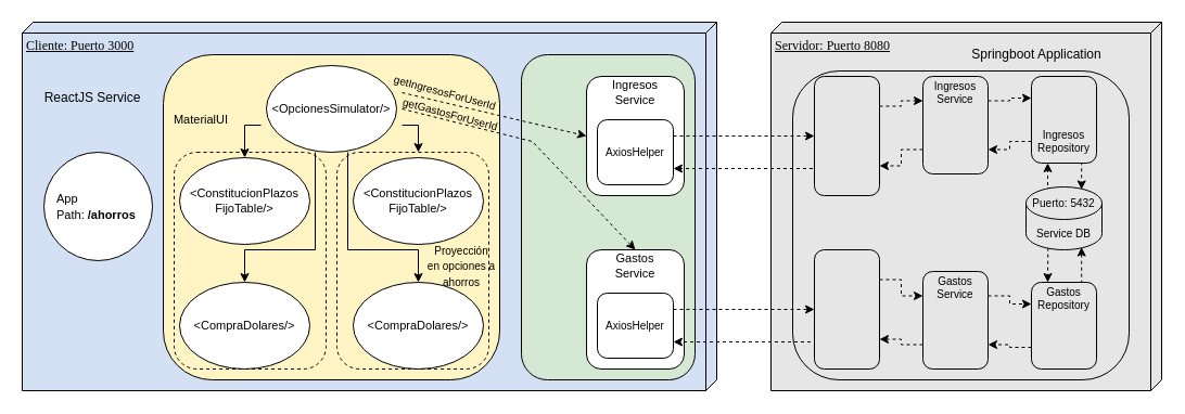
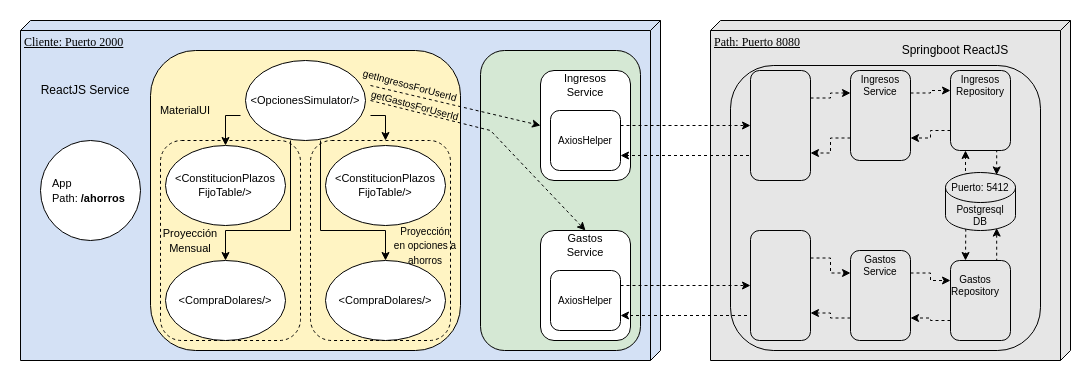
  <mxCell id="0" />
  <mxCell id="1" parent="0" />
- <mxCell id="2" value="Cliente: Puerto 3000" style="verticalAlign=top;align=left;spacingTop=8;spacingLeft=2;spacingRight=12;shape=cube;size=10;direction=south;fontStyle=4;html=1;rounded=0;shadow=0;comic=0;labelBackgroundColor=none;strokeWidth=1;fontFamily=Verdana;fontSize=12;fillColor=#D4E1F5;" parent="1" vertex="1"><mxGeometry x="20" y="20" width="640" height="340" as="geometry" /></mxCell>
- <mxCell id="3" value="Servidor: Puerto 8080" style="verticalAlign=top;align=left;spacingTop=8;spacingLeft=2;spacingRight=12;shape=cube;size=10;direction=south;fontStyle=4;html=1;rounded=0;shadow=0;comic=0;labelBackgroundColor=none;strokeWidth=1;fontFamily=Verdana;fontSize=12;fillColor=#E6E6E6;" parent="1" vertex="1"><mxGeometry x="710" y="20" width="360" height="340" as="geometry" /></mxCell>
+ <mxCell id="2" value="Cliente: Puerto 2000" style="verticalAlign=top;align=left;spacingTop=8;spacingLeft=2;spacingRight=12;shape=cube;size=10;direction=south;fontStyle=4;html=1;rounded=0;shadow=0;comic=0;labelBackgroundColor=none;strokeWidth=1;fontFamily=Verdana;fontSize=12;fillColor=#D4E1F5;" parent="1" vertex="1"><mxGeometry x="20" y="20" width="640" height="340" as="geometry" /></mxCell>
+ <mxCell id="3" value="Path: Puerto 8080" style="verticalAlign=top;align=left;spacingTop=8;spacingLeft=2;spacingRight=12;shape=cube;size=10;direction=south;fontStyle=4;html=1;rounded=0;shadow=0;comic=0;labelBackgroundColor=none;strokeWidth=1;fontFamily=Verdana;fontSize=12;fillColor=#E6E6E6;" parent="1" vertex="1"><mxGeometry x="710" y="20" width="360" height="340" as="geometry" /></mxCell>
  <mxCell id="4" style="edgeStyle=elbowEdgeStyle;rounded=0;html=1;labelBackgroundColor=none;startArrow=none;startFill=0;startSize=8;endArrow=none;endFill=0;endSize=16;fontFamily=Verdana;fontSize=12;" parent="1" edge="1"><mxGeometry relative="1" as="geometry"><mxPoint x="650" y="180" as="sourcePoint" /><mxPoint x="650" y="145" as="targetPoint" /></mxGeometry></mxCell>
  <mxCell id="5" value="" style="ellipse;whiteSpace=wrap;html=1;aspect=fixed;" vertex="1" parent="1"><mxGeometry x="40" y="140" width="100" height="100" as="geometry" /></mxCell>
  <mxCell id="6" value="&lt;font style=&quot;font-size: 11px;&quot;&gt;App&lt;br&gt;Path: &lt;b&gt;/ahorros&lt;/b&gt;&lt;/font&gt;" style="text;html=1;strokeColor=none;fillColor=none;align=left;verticalAlign=middle;whiteSpace=wrap;rounded=0;" vertex="1" parent="1"><mxGeometry x="50" y="175" width="100" height="30" as="geometry" /></mxCell>
  <mxCell id="7" value="" style="rounded=1;whiteSpace=wrap;html=1;fontSize=11;fillColor=#FFF4C3;" vertex="1" parent="1"><mxGeometry x="150" y="50" width="310" height="300" as="geometry" /></mxCell>
  <mxCell id="8" style="edgeStyle=orthogonalEdgeStyle;rounded=0;orthogonalLoop=1;jettySize=auto;html=1;entryX=0.5;entryY=0;entryDx=0;entryDy=0;fontSize=11;" edge="1" parent="1" target="18"><mxGeometry relative="1" as="geometry"><mxPoint x="290" y="140" as="sourcePoint" /><Array as="points"><mxPoint x="290" y="230" /><mxPoint x="225" y="230" /></Array></mxGeometry></mxCell>
  <mxCell id="9" style="edgeStyle=orthogonalEdgeStyle;rounded=0;orthogonalLoop=1;jettySize=auto;html=1;fontSize=11;" edge="1" parent="1" target="20"><mxGeometry relative="1" as="geometry"><mxPoint x="320" y="140" as="sourcePoint" /><Array as="points"><mxPoint x="320" y="230" /><mxPoint x="385" y="230" /></Array></mxGeometry></mxCell>
  <mxCell id="10" value="" style="ellipse;whiteSpace=wrap;html=1;fontSize=11;" vertex="1" parent="1"><mxGeometry x="245" y="60" width="120" height="80" as="geometry" /></mxCell>
  <mxCell id="11" style="edgeStyle=orthogonalEdgeStyle;rounded=0;orthogonalLoop=1;jettySize=auto;html=1;exitX=0;exitY=1;exitDx=0;exitDy=0;entryX=0.5;entryY=0;entryDx=0;entryDy=0;fontSize=11;" edge="1" parent="1" source="13" target="14"><mxGeometry relative="1" as="geometry" /></mxCell>
  <mxCell id="12" style="edgeStyle=orthogonalEdgeStyle;rounded=0;orthogonalLoop=1;jettySize=auto;html=1;exitX=1;exitY=1;exitDx=0;exitDy=0;fontSize=11;" edge="1" parent="1" source="13"><mxGeometry relative="1" as="geometry"><mxPoint x="385" y="140" as="targetPoint" /></mxGeometry></mxCell>
  <mxCell id="13" value="&amp;lt;OpcionesSimulator/&amp;gt;" style="text;html=1;strokeColor=none;fillColor=none;align=center;verticalAlign=middle;whiteSpace=wrap;rounded=0;fontSize=11;" vertex="1" parent="1"><mxGeometry x="240" y="85" width="130" height="30" as="geometry" /></mxCell>
  <mxCell id="14" value="" style="ellipse;whiteSpace=wrap;html=1;fontSize=11;" vertex="1" parent="1"><mxGeometry x="165" y="145" width="120" height="80" as="geometry" /></mxCell>
  <mxCell id="15" value="&amp;lt;ConstitucionPlazos&lt;br&gt;FijoTable/&amp;gt;" style="text;html=1;strokeColor=none;fillColor=none;align=center;verticalAlign=middle;whiteSpace=wrap;rounded=0;fontSize=11;" vertex="1" parent="1"><mxGeometry x="160" y="170" width="130" height="30" as="geometry" /></mxCell>
  <mxCell id="16" value="" style="ellipse;whiteSpace=wrap;html=1;fontSize=11;" vertex="1" parent="1"><mxGeometry x="325" y="145" width="120" height="80" as="geometry" /></mxCell>
  <mxCell id="17" value="&amp;lt;ConstitucionPlazos&lt;br&gt;FijoTable/&amp;gt;" style="text;html=1;strokeColor=none;fillColor=none;align=center;verticalAlign=middle;whiteSpace=wrap;rounded=0;fontSize=11;" vertex="1" parent="1"><mxGeometry x="320" y="170" width="130" height="30" as="geometry" /></mxCell>
  <mxCell id="18" value="" style="ellipse;whiteSpace=wrap;html=1;fontSize=11;" vertex="1" parent="1"><mxGeometry x="165" y="260" width="120" height="80" as="geometry" /></mxCell>
  <mxCell id="19" value="&amp;lt;CompraDolares/&amp;gt;" style="text;html=1;strokeColor=none;fillColor=none;align=center;verticalAlign=middle;whiteSpace=wrap;rounded=0;fontSize=11;" vertex="1" parent="1"><mxGeometry x="160" y="285" width="130" height="30" as="geometry" /></mxCell>
  <mxCell id="20" value="" style="ellipse;whiteSpace=wrap;html=1;fontSize=11;" vertex="1" parent="1"><mxGeometry x="325" y="260" width="120" height="80" as="geometry" /></mxCell>
  <mxCell id="21" value="&amp;lt;CompraDolares/&amp;gt;" style="text;html=1;strokeColor=none;fillColor=none;align=center;verticalAlign=middle;whiteSpace=wrap;rounded=0;fontSize=11;" vertex="1" parent="1"><mxGeometry x="320" y="285" width="130" height="30" as="geometry" /></mxCell>
  <mxCell id="22" value="" style="rounded=1;whiteSpace=wrap;html=1;fontSize=11;fillColor=#D5E8D4;" vertex="1" parent="1"><mxGeometry x="480" y="50" width="160" height="300" as="geometry" /></mxCell>
  <mxCell id="23" value="MaterialUI" style="text;html=1;strokeColor=none;fillColor=none;align=center;verticalAlign=middle;whiteSpace=wrap;rounded=0;fontSize=11;" vertex="1" parent="1"><mxGeometry x="155" y="95" width="60" height="30" as="geometry" /></mxCell>
  <mxCell id="24" value="" style="rounded=1;whiteSpace=wrap;html=1;fontSize=11;" vertex="1" parent="1"><mxGeometry x="540" y="70" width="90" height="110" as="geometry" /></mxCell>
  <mxCell id="25" value="" style="rounded=1;whiteSpace=wrap;html=1;fontSize=11;" vertex="1" parent="1"><mxGeometry x="540" y="230" width="90" height="110" as="geometry" /></mxCell>
  <mxCell id="26" value="Ingresos Service" style="text;html=1;strokeColor=none;fillColor=none;align=center;verticalAlign=middle;whiteSpace=wrap;rounded=0;fontSize=11;" vertex="1" parent="1"><mxGeometry x="550" y="70" width="70" height="30" as="geometry" /></mxCell>
  <mxCell id="27" value="Gastos Service" style="text;html=1;strokeColor=none;fillColor=none;align=center;verticalAlign=middle;whiteSpace=wrap;rounded=0;fontSize=11;" vertex="1" parent="1"><mxGeometry x="550" y="230" width="70" height="30" as="geometry" /></mxCell>
  <mxCell id="28" value="" style="endArrow=classic;html=1;rounded=0;fontSize=11;exitX=1;exitY=0;exitDx=0;exitDy=0;entryX=0;entryY=0.5;entryDx=0;entryDy=0;dashed=1;" edge="1" parent="1" source="13" target="24"><mxGeometry relative="1" as="geometry"><mxPoint x="500" y="100" as="sourcePoint" /><mxPoint x="600" y="100" as="targetPoint" /></mxGeometry></mxCell>
  <mxCell id="29" value="&lt;font style=&quot;font-size: 10px;&quot;&gt;getIngresosForUserId&lt;/font&gt;" style="text;html=1;strokeColor=none;fillColor=none;align=center;verticalAlign=middle;whiteSpace=wrap;rounded=0;fontSize=11;rotation=15;" vertex="1" parent="1"><mxGeometry x="380" y="70" width="60" height="30" as="geometry" /></mxCell>
  <mxCell id="30" value="" style="endArrow=classic;html=1;rounded=0;fontSize=11;exitX=1;exitY=0.5;exitDx=0;exitDy=0;entryX=0.5;entryY=0;entryDx=0;entryDy=0;dashed=1;" edge="1" parent="1" source="13" target="27"><mxGeometry relative="1" as="geometry"><mxPoint x="370" y="105" as="sourcePoint" /><mxPoint x="540" y="145" as="targetPoint" /><Array as="points"><mxPoint x="490" y="130" /></Array></mxGeometry></mxCell>
  <mxCell id="31" value="&lt;font style=&quot;font-size: 10px;&quot;&gt;getGastosForUserId&lt;/font&gt;" style="text;html=1;strokeColor=none;fillColor=none;align=center;verticalAlign=middle;whiteSpace=wrap;rounded=0;fontSize=11;rotation=15;" vertex="1" parent="1"><mxGeometry x="385" y="90" width="60" height="30" as="geometry" /></mxCell>
  <mxCell id="32" value="" style="rounded=1;whiteSpace=wrap;html=1;fontSize=10;fillColor=#FFFFFF;" vertex="1" parent="1"><mxGeometry x="550" y="110" width="70" height="60" as="geometry" /></mxCell>
  <mxCell id="33" value="" style="rounded=1;whiteSpace=wrap;html=1;fontSize=10;fillColor=#FFFFFF;" vertex="1" parent="1"><mxGeometry x="550" y="270" width="70" height="60" as="geometry" /></mxCell>
  <mxCell id="34" value="AxiosHelper" style="text;html=1;strokeColor=none;fillColor=none;align=center;verticalAlign=middle;whiteSpace=wrap;rounded=0;fontSize=10;" vertex="1" parent="1"><mxGeometry x="555" y="125" width="60" height="30" as="geometry" /></mxCell>
  <mxCell id="35" value="AxiosHelper" style="text;html=1;strokeColor=none;fillColor=none;align=center;verticalAlign=middle;whiteSpace=wrap;rounded=0;fontSize=10;" vertex="1" parent="1"><mxGeometry x="555" y="285" width="60" height="30" as="geometry" /></mxCell>
  <mxCell id="36" value="" style="rounded=1;whiteSpace=wrap;html=1;fontSize=10;fillColor=#E6E6E6;" vertex="1" parent="1"><mxGeometry x="730" y="65" width="310" height="285" as="geometry" /></mxCell>
- <mxCell id="37" value="&lt;font style=&quot;font-size: 12px;&quot;&gt;Springboot Application&lt;/font&gt;" style="text;html=1;strokeColor=none;fillColor=none;align=center;verticalAlign=middle;whiteSpace=wrap;rounded=0;fontSize=10;" vertex="1" parent="1"><mxGeometry x="890" y="30" width="130" height="40" as="geometry" /></mxCell>
+ <mxCell id="37" value="&lt;font style=&quot;font-size: 12px;&quot;&gt;Springboot ReactJS&lt;/font&gt;" style="text;html=1;strokeColor=none;fillColor=none;align=center;verticalAlign=middle;whiteSpace=wrap;rounded=0;fontSize=10;" vertex="1" parent="1"><mxGeometry x="890" y="30" width="130" height="40" as="geometry" /></mxCell>
  <mxCell id="38" style="edgeStyle=orthogonalEdgeStyle;rounded=0;orthogonalLoop=1;jettySize=auto;html=1;exitX=0;exitY=0.75;exitDx=0;exitDy=0;entryX=1;entryY=0.75;entryDx=0;entryDy=0;dashed=1;fontSize=10;" edge="1" parent="1" source="40" target="32"><mxGeometry relative="1" as="geometry"><Array as="points"><mxPoint x="760" y="155" /></Array></mxGeometry></mxCell>
  <mxCell id="39" style="edgeStyle=orthogonalEdgeStyle;rounded=0;orthogonalLoop=1;jettySize=auto;html=1;exitX=1;exitY=0.25;exitDx=0;exitDy=0;entryX=0;entryY=0.25;entryDx=0;entryDy=0;dashed=1;fontSize=10;" edge="1" parent="1" source="40" target="48"><mxGeometry relative="1" as="geometry" /></mxCell>
  <mxCell id="40" value="" style="rounded=1;whiteSpace=wrap;html=1;fontSize=10;fillColor=#E6E6E6;" vertex="1" parent="1"><mxGeometry x="750" y="70" width="60" height="110" as="geometry" /></mxCell>
  <mxCell id="41" style="edgeStyle=orthogonalEdgeStyle;rounded=0;orthogonalLoop=1;jettySize=auto;html=1;exitX=0;exitY=0.75;exitDx=0;exitDy=0;entryX=1;entryY=0.75;entryDx=0;entryDy=0;dashed=1;fontSize=10;" edge="1" parent="1" source="43" target="33"><mxGeometry relative="1" as="geometry"><Array as="points"><mxPoint x="750" y="315" /></Array></mxGeometry></mxCell>
  <mxCell id="42" style="edgeStyle=orthogonalEdgeStyle;rounded=0;orthogonalLoop=1;jettySize=auto;html=1;exitX=1;exitY=0.25;exitDx=0;exitDy=0;entryX=0;entryY=0.25;entryDx=0;entryDy=0;dashed=1;fontSize=10;" edge="1" parent="1" source="43" target="51"><mxGeometry relative="1" as="geometry" /></mxCell>
  <mxCell id="43" value="" style="rounded=1;whiteSpace=wrap;html=1;fontSize=10;fillColor=#E6E6E6;" vertex="1" parent="1"><mxGeometry x="750" y="230" width="60" height="110" as="geometry" /></mxCell>
  <mxCell id="44" style="edgeStyle=orthogonalEdgeStyle;rounded=0;orthogonalLoop=1;jettySize=auto;html=1;exitX=1;exitY=0.25;exitDx=0;exitDy=0;entryX=0;entryY=0.5;entryDx=0;entryDy=0;dashed=1;fontSize=10;" edge="1" parent="1" source="32" target="40"><mxGeometry relative="1" as="geometry" /></mxCell>
  <mxCell id="45" style="edgeStyle=orthogonalEdgeStyle;rounded=0;orthogonalLoop=1;jettySize=auto;html=1;exitX=1;exitY=0.25;exitDx=0;exitDy=0;dashed=1;fontSize=10;" edge="1" parent="1"><mxGeometry relative="1" as="geometry"><mxPoint x="620" y="285" as="sourcePoint" /><mxPoint x="750" y="285" as="targetPoint" /></mxGeometry></mxCell>
  <mxCell id="46" style="edgeStyle=orthogonalEdgeStyle;rounded=0;orthogonalLoop=1;jettySize=auto;html=1;exitX=0;exitY=0.75;exitDx=0;exitDy=0;entryX=1;entryY=0.75;entryDx=0;entryDy=0;dashed=1;fontSize=10;" edge="1" parent="1" source="48" target="40"><mxGeometry relative="1" as="geometry" /></mxCell>
  <mxCell id="47" style="edgeStyle=orthogonalEdgeStyle;rounded=0;orthogonalLoop=1;jettySize=auto;html=1;exitX=1;exitY=0.25;exitDx=0;exitDy=0;entryX=0;entryY=0.25;entryDx=0;entryDy=0;dashed=1;fontSize=10;" edge="1" parent="1" source="48" target="59"><mxGeometry relative="1" as="geometry" /></mxCell>
  <mxCell id="48" value="" style="rounded=1;whiteSpace=wrap;html=1;fontSize=10;fillColor=#E6E6E6;" vertex="1" parent="1"><mxGeometry x="850" y="70" width="60" height="90" as="geometry" /></mxCell>
  <mxCell id="49" style="edgeStyle=orthogonalEdgeStyle;rounded=0;orthogonalLoop=1;jettySize=auto;html=1;exitX=0;exitY=0.75;exitDx=0;exitDy=0;entryX=1;entryY=0.75;entryDx=0;entryDy=0;dashed=1;fontSize=10;" edge="1" parent="1" source="51" target="43"><mxGeometry relative="1" as="geometry" /></mxCell>
  <mxCell id="50" style="edgeStyle=orthogonalEdgeStyle;rounded=0;orthogonalLoop=1;jettySize=auto;html=1;exitX=1;exitY=0.25;exitDx=0;exitDy=0;entryX=0;entryY=0.25;entryDx=0;entryDy=0;dashed=1;fontSize=10;" edge="1" parent="1" source="51" target="55"><mxGeometry relative="1" as="geometry" /></mxCell>
  <mxCell id="51" value="" style="rounded=1;whiteSpace=wrap;html=1;fontSize=10;fillColor=#E6E6E6;" vertex="1" parent="1"><mxGeometry x="850" y="250" width="60" height="90" as="geometry" /></mxCell>
  <mxCell id="52" style="edgeStyle=orthogonalEdgeStyle;rounded=0;orthogonalLoop=1;jettySize=auto;html=1;exitX=0;exitY=0.75;exitDx=0;exitDy=0;entryX=1;entryY=0.75;entryDx=0;entryDy=0;dashed=1;fontSize=10;" edge="1" parent="1" source="55" target="51"><mxGeometry relative="1" as="geometry" /></mxCell>
  <mxCell id="53" style="edgeStyle=orthogonalEdgeStyle;rounded=0;orthogonalLoop=1;jettySize=auto;html=1;exitX=0.75;exitY=0;exitDx=0;exitDy=0;entryX=0.731;entryY=0.958;entryDx=0;entryDy=0;entryPerimeter=0;dashed=1;fontSize=10;" edge="1" parent="1" source="55" target="60"><mxGeometry relative="1" as="geometry" /></mxCell>
  <mxCell id="54" style="edgeStyle=orthogonalEdgeStyle;rounded=0;orthogonalLoop=1;jettySize=auto;html=1;exitX=0.29;exitY=0.968;exitDx=0;exitDy=0;entryX=0.25;entryY=0;entryDx=0;entryDy=0;dashed=1;fontSize=10;exitPerimeter=0;" edge="1" parent="1" source="60" target="55"><mxGeometry relative="1" as="geometry" /></mxCell>
  <mxCell id="55" value="" style="rounded=1;whiteSpace=wrap;html=1;fontSize=10;fillColor=#E6E6E6;" vertex="1" parent="1"><mxGeometry x="950" y="260" width="60" height="80" as="geometry" /></mxCell>
  <mxCell id="56" style="edgeStyle=orthogonalEdgeStyle;rounded=0;orthogonalLoop=1;jettySize=auto;html=1;exitX=0;exitY=0.75;exitDx=0;exitDy=0;entryX=1;entryY=0.75;entryDx=0;entryDy=0;dashed=1;fontSize=10;" edge="1" parent="1" source="59" target="48"><mxGeometry relative="1" as="geometry" /></mxCell>
  <mxCell id="57" style="edgeStyle=orthogonalEdgeStyle;rounded=0;orthogonalLoop=1;jettySize=auto;html=1;exitX=0.75;exitY=1;exitDx=0;exitDy=0;entryX=0.731;entryY=0.042;entryDx=0;entryDy=0;entryPerimeter=0;dashed=1;fontSize=10;" edge="1" parent="1" source="59" target="60"><mxGeometry relative="1" as="geometry" /></mxCell>
  <mxCell id="58" style="edgeStyle=orthogonalEdgeStyle;rounded=0;orthogonalLoop=1;jettySize=auto;html=1;exitX=0.331;exitY=0.022;exitDx=0;exitDy=0;entryX=0.25;entryY=1;entryDx=0;entryDy=0;dashed=1;fontSize=10;exitPerimeter=0;" edge="1" parent="1" source="60" target="59"><mxGeometry relative="1" as="geometry" /></mxCell>
  <mxCell id="59" value="" style="rounded=1;whiteSpace=wrap;html=1;fontSize=10;fillColor=#E6E6E6;" vertex="1" parent="1"><mxGeometry x="950" y="70" width="60" height="80" as="geometry" /></mxCell>
  <mxCell id="60" value="" style="shape=cylinder3;whiteSpace=wrap;html=1;boundedLbl=1;backgroundOutline=1;size=15;fontSize=10;fillColor=#E6E6E6;" vertex="1" parent="1"><mxGeometry x="945" y="172" width="70" height="58" as="geometry" /></mxCell>
  <mxCell id="61" value="Ingresos Service" style="text;html=1;strokeColor=none;fillColor=none;align=center;verticalAlign=middle;whiteSpace=wrap;rounded=0;fontSize=10;" vertex="1" parent="1"><mxGeometry x="865" y="70" width="30" height="30" as="geometry" /></mxCell>
  <mxCell id="62" value="Gastos Service" style="text;html=1;strokeColor=none;fillColor=none;align=center;verticalAlign=middle;whiteSpace=wrap;rounded=0;fontSize=10;" vertex="1" parent="1"><mxGeometry x="865" y="250" width="30" height="30" as="geometry" /></mxCell>
- <mxCell id="63" value="Ingresos Repository" style="text;html=1;strokeColor=none;fillColor=none;align=center;verticalAlign=middle;whiteSpace=wrap;rounded=0;fontSize=10;" vertex="1" parent="1"><mxGeometry x="965" y="115" width="30" height="30" as="geometry" /></mxCell>
- <mxCell id="64" value="Gastos Repository" style="text;html=1;strokeColor=none;fillColor=none;align=center;verticalAlign=middle;whiteSpace=wrap;rounded=0;fontSize=10;" vertex="1" parent="1"><mxGeometry x="965" y="260" width="30" height="30" as="geometry" /></mxCell>
- <mxCell id="65" value="Service DB" style="text;html=1;strokeColor=none;fillColor=none;align=center;verticalAlign=middle;whiteSpace=wrap;rounded=0;fontSize=10;" vertex="1" parent="1"><mxGeometry x="950" y="200" width="60" height="30" as="geometry" /></mxCell>
- <mxCell id="66" value="Puerto: 5432" style="text;html=1;strokeColor=none;fillColor=none;align=center;verticalAlign=middle;whiteSpace=wrap;rounded=0;fontSize=10;" vertex="1" parent="1"><mxGeometry x="945" y="172" width="70" height="30" as="geometry" /></mxCell>
+ <mxCell id="63" value="Ingresos Repository" style="text;html=1;strokeColor=none;fillColor=none;align=center;verticalAlign=middle;whiteSpace=wrap;rounded=0;fontSize=10;" vertex="1" parent="1"><mxGeometry x="965" y="70" width="30" height="30" as="geometry" /></mxCell>
+ <mxCell id="64" value="Gastos Repository" style="text;html=1;strokeColor=none;fillColor=none;align=center;verticalAlign=middle;whiteSpace=wrap;rounded=0;fontSize=10;" vertex="1" parent="1"><mxGeometry x="960" y="270" width="30" height="30" as="geometry" /></mxCell>
+ <mxCell id="65" value="Postgresql DB" style="text;html=1;strokeColor=none;fillColor=none;align=center;verticalAlign=middle;whiteSpace=wrap;rounded=0;fontSize=10;" vertex="1" parent="1"><mxGeometry x="950" y="200" width="60" height="30" as="geometry" /></mxCell>
+ <mxCell id="66" value="Puerto: 5412" style="text;html=1;strokeColor=none;fillColor=none;align=center;verticalAlign=middle;whiteSpace=wrap;rounded=0;fontSize=10;" vertex="1" parent="1"><mxGeometry x="945" y="172" width="70" height="30" as="geometry" /></mxCell>
  <mxCell id="67" value="ReactJS Service" style="text;html=1;strokeColor=none;fillColor=none;align=center;verticalAlign=middle;whiteSpace=wrap;rounded=0;fontSize=12;" vertex="1" parent="1"><mxGeometry x="30" y="60" width="110" height="60" as="geometry" /></mxCell>
  <mxCell id="68" value="" style="rounded=1;whiteSpace=wrap;html=1;fontSize=12;fillColor=none;dashed=1;" vertex="1" parent="1"><mxGeometry x="160" y="140" width="140" height="200" as="geometry" /></mxCell>
  <mxCell id="69" value="" style="rounded=1;whiteSpace=wrap;html=1;fontSize=12;fillColor=none;dashed=1;" vertex="1" parent="1"><mxGeometry x="310" y="140" width="140" height="200" as="geometry" /></mxCell>
+ <mxCell id="70" value="&lt;font style=&quot;font-size: 11px;&quot;&gt;Proyección&lt;br&gt;Mensual&lt;/font&gt;" style="text;html=1;strokeColor=none;fillColor=none;align=center;verticalAlign=middle;whiteSpace=wrap;rounded=0;dashed=1;fontSize=12;" vertex="1" parent="1"><mxGeometry x="160" y="225" width="60" height="30" as="geometry" /></mxCell>
  <mxCell id="71" value="&lt;font style=&quot;font-size: 10px;&quot;&gt;Proyección&lt;br&gt;en opciones a ahorros&lt;/font&gt;" style="text;html=1;strokeColor=none;fillColor=none;align=center;verticalAlign=middle;whiteSpace=wrap;rounded=0;dashed=1;fontSize=12;" vertex="1" parent="1"><mxGeometry x="390" y="230" width="70" height="30" as="geometry" /></mxCell>
